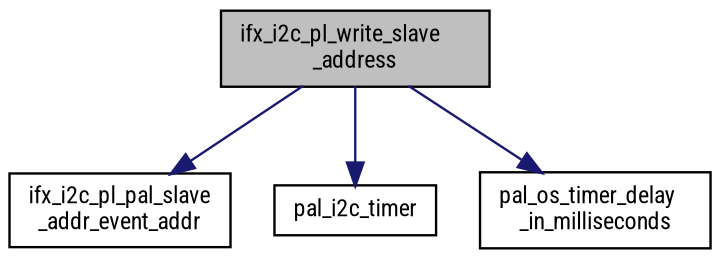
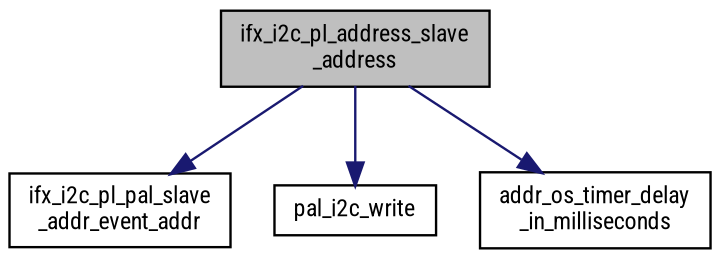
  digraph {
    fontname="Roboto Condensed"
    rankdir=TB
    node [color=black fillcolor=white fontname="Roboto Condensed" fontsize=10 shape=record style=filled]
    edge [color=midnightblue fontname="Roboto Condensed" fontsize=10 labelfontname=Helvetica labelfontsize=10 style=solid]
-   n1 [fillcolor=grey75 fontcolor=black height=0.2 label="ifx_i2c_pl_write_slave\l_address" width=0.4]
+   n1 [fillcolor=grey75 fontcolor=black height=0.2 label="ifx_i2c_pl_address_slave\l_address" width=0.4]
    n2 [height=0.2 label="ifx_i2c_pl_pal_slave\l_addr_event_addr" width=0.4]
-   n3 [height=0.2 label=pal_i2c_timer width=0.4]
-   n4 [height=0.2 label="pal_os_timer_delay\l_in_milliseconds" width=0.4]
+   n3 [height=0.2 label=pal_i2c_write width=0.4]
+   n4 [height=0.2 label="addr_os_timer_delay\l_in_milliseconds" width=0.4]
    n1 -> n2
    n1 -> n3
    n1 -> n4
  }
